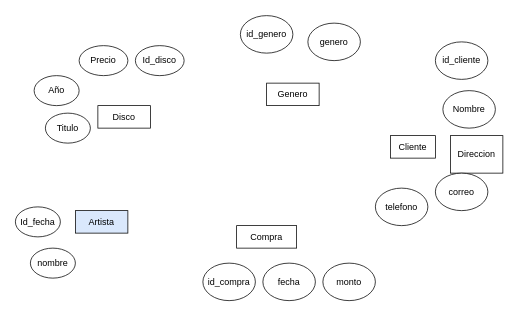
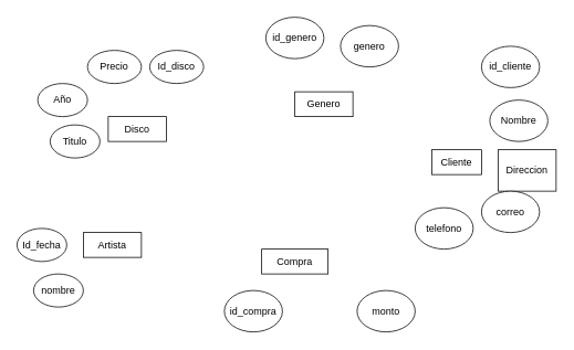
  <mxCell id="0" />
  <mxCell id="1" parent="0" />
  <mxCell id="2" value="&lt;div&gt;Disco&lt;/div&gt;" style="rounded=0;whiteSpace=wrap;html=1;" vertex="1" parent="1"><mxGeometry x="130" y="140" width="70" height="30" as="geometry" /></mxCell>
  <mxCell id="3" value="Genero" style="rounded=0;whiteSpace=wrap;html=1;" vertex="1" parent="1"><mxGeometry x="355" y="110" width="70" height="30" as="geometry" /></mxCell>
  <mxCell id="4" value="&lt;div&gt;Cliente&lt;/div&gt;" style="rounded=0;whiteSpace=wrap;html=1;" vertex="1" parent="1"><mxGeometry x="520" y="180" width="60" height="30" as="geometry" /></mxCell>
  <mxCell id="5" value="Titulo" style="ellipse;whiteSpace=wrap;html=1;" vertex="1" parent="1"><mxGeometry x="60" y="150" width="60" height="40" as="geometry" /></mxCell>
  <mxCell id="6" value="Año" style="ellipse;whiteSpace=wrap;html=1;" vertex="1" parent="1"><mxGeometry x="45" y="100" width="60" height="40" as="geometry" /></mxCell>
  <mxCell id="7" value="Precio" style="ellipse;whiteSpace=wrap;html=1;" vertex="1" parent="1"><mxGeometry x="105" y="60" width="65" height="40" as="geometry" /></mxCell>
  <mxCell id="8" value="Compra" style="rounded=0;whiteSpace=wrap;html=1;" vertex="1" parent="1"><mxGeometry x="315" y="300" width="80" height="30" as="geometry" /></mxCell>
  <mxCell id="9" value="id_genero" style="ellipse;whiteSpace=wrap;html=1;" vertex="1" parent="1"><mxGeometry x="320" y="20" width="70" height="50" as="geometry" /></mxCell>
  <mxCell id="10" value="genero" style="ellipse;whiteSpace=wrap;html=1;" vertex="1" parent="1"><mxGeometry x="410" y="30" width="70" height="50" as="geometry" /></mxCell>
  <mxCell id="11" value="Id_disco" style="ellipse;whiteSpace=wrap;html=1;" vertex="1" parent="1"><mxGeometry x="180" y="60" width="65" height="40" as="geometry" /></mxCell>
  <mxCell id="12" value="&lt;div&gt;id_compra&lt;/div&gt;" style="ellipse;whiteSpace=wrap;html=1;" vertex="1" parent="1"><mxGeometry x="270" y="350" width="70" height="50" as="geometry" /></mxCell>
  <mxCell id="13" value="&lt;div&gt;id_cliente&lt;/div&gt;" style="ellipse;whiteSpace=wrap;html=1;" vertex="1" parent="1"><mxGeometry x="580" y="55" width="70" height="50" as="geometry" /></mxCell>
- <mxCell id="14" value="&lt;div&gt;fecha&lt;/div&gt;" style="ellipse;whiteSpace=wrap;html=1;" vertex="1" parent="1"><mxGeometry x="350" y="350" width="70" height="50" as="geometry" /></mxCell>
  <mxCell id="15" value="monto" style="ellipse;whiteSpace=wrap;html=1;" vertex="1" parent="1"><mxGeometry x="430" y="350" width="70" height="50" as="geometry" /></mxCell>
- <mxCell id="16" value="Artista" style="rounded=0;whiteSpace=wrap;html=1;fillColor=#dae8fc;" vertex="1" parent="1"><mxGeometry x="100" y="280" width="70" height="30" as="geometry" /></mxCell>
+ <mxCell id="16" value="Artista" style="rounded=0;whiteSpace=wrap;html=1;" vertex="1" parent="1"><mxGeometry x="100" y="280" width="70" height="30" as="geometry" /></mxCell>
  <mxCell id="17" value="&lt;div&gt;Id_fecha&lt;/div&gt;" style="ellipse;whiteSpace=wrap;html=1;" vertex="1" parent="1"><mxGeometry x="20" y="275" width="60" height="40" as="geometry" /></mxCell>
  <mxCell id="18" value="nombre" style="ellipse;whiteSpace=wrap;html=1;" vertex="1" parent="1"><mxGeometry x="40" y="330" width="60" height="40" as="geometry" /></mxCell>
  <mxCell id="19" value="Nombre" style="ellipse;whiteSpace=wrap;html=1;" vertex="1" parent="1"><mxGeometry x="590" y="120" width="70" height="50" as="geometry" /></mxCell>
  <mxCell id="20" value="&lt;div&gt;Direccion&lt;/div&gt;" style="whiteSpace=wrap;html=1;rounded=0;" vertex="1" parent="1"><mxGeometry x="600" y="180" width="70" height="50" as="geometry" /></mxCell>
  <mxCell id="21" value="correo" style="ellipse;whiteSpace=wrap;html=1;" vertex="1" parent="1"><mxGeometry x="580" y="230" width="70" height="50" as="geometry" /></mxCell>
  <mxCell id="22" value="telefono" style="ellipse;whiteSpace=wrap;html=1;" vertex="1" parent="1"><mxGeometry x="500" y="250" width="70" height="50" as="geometry" /></mxCell>
